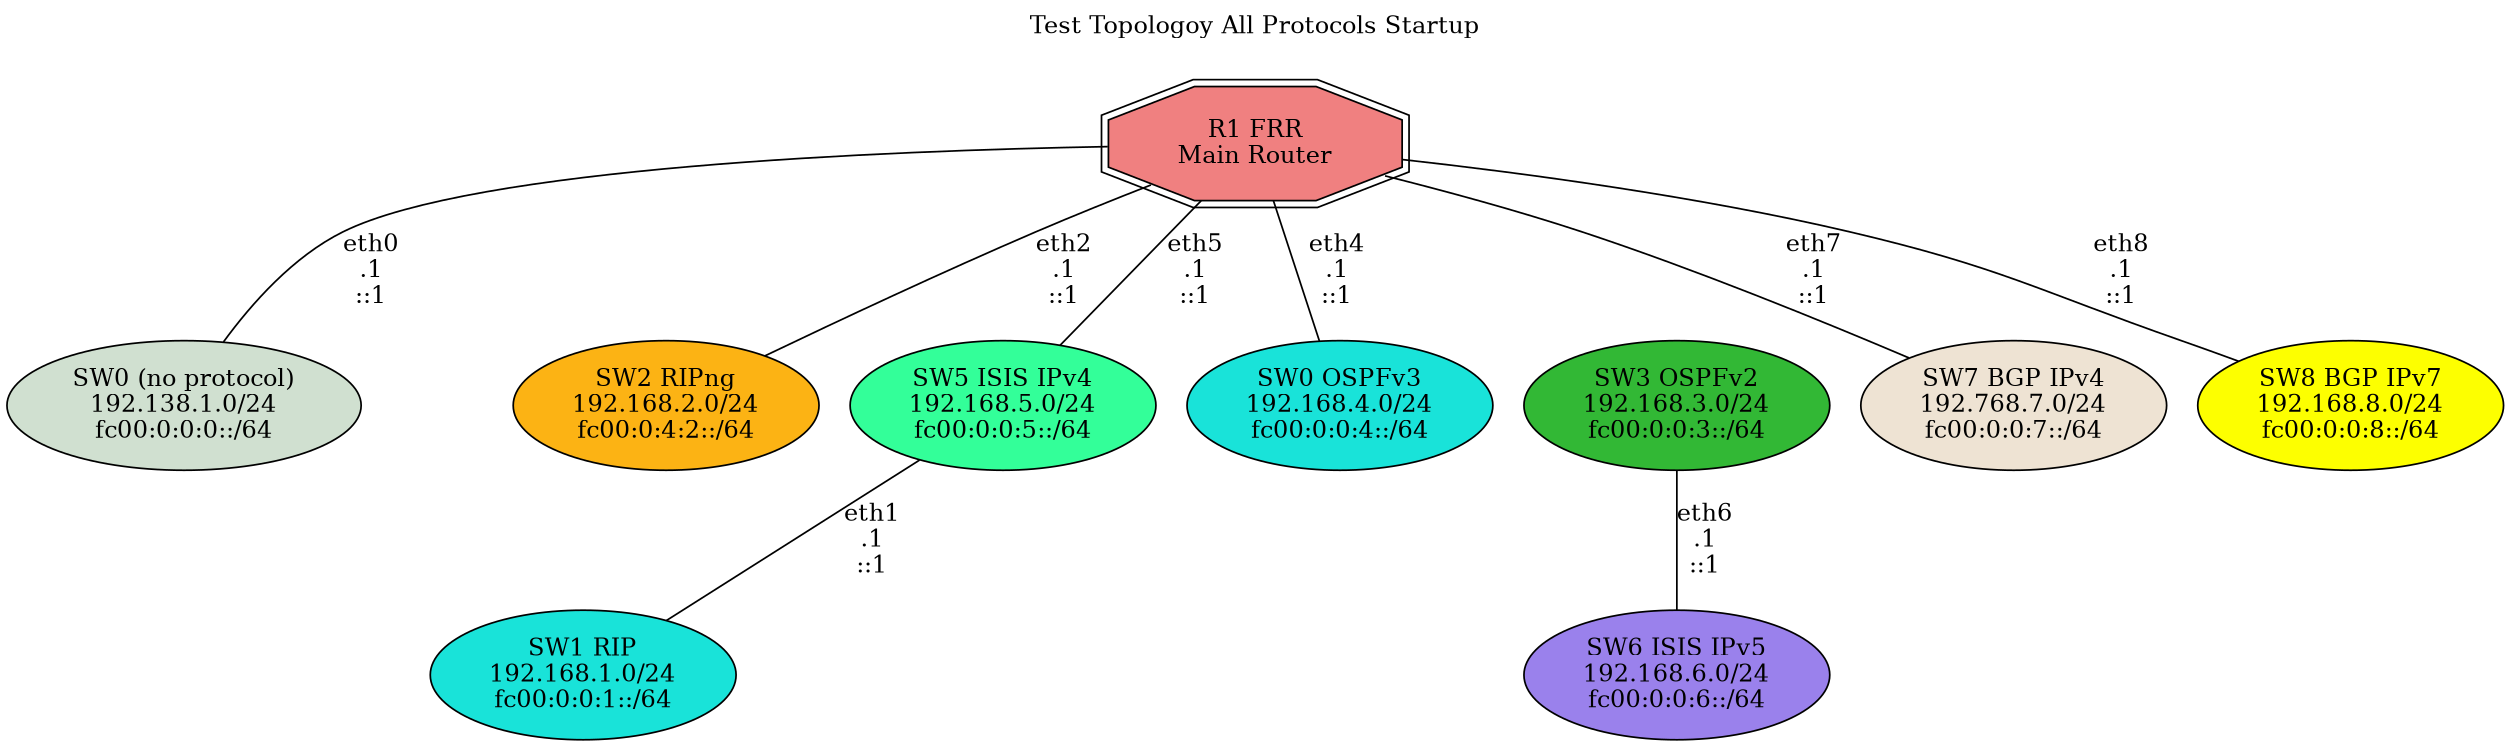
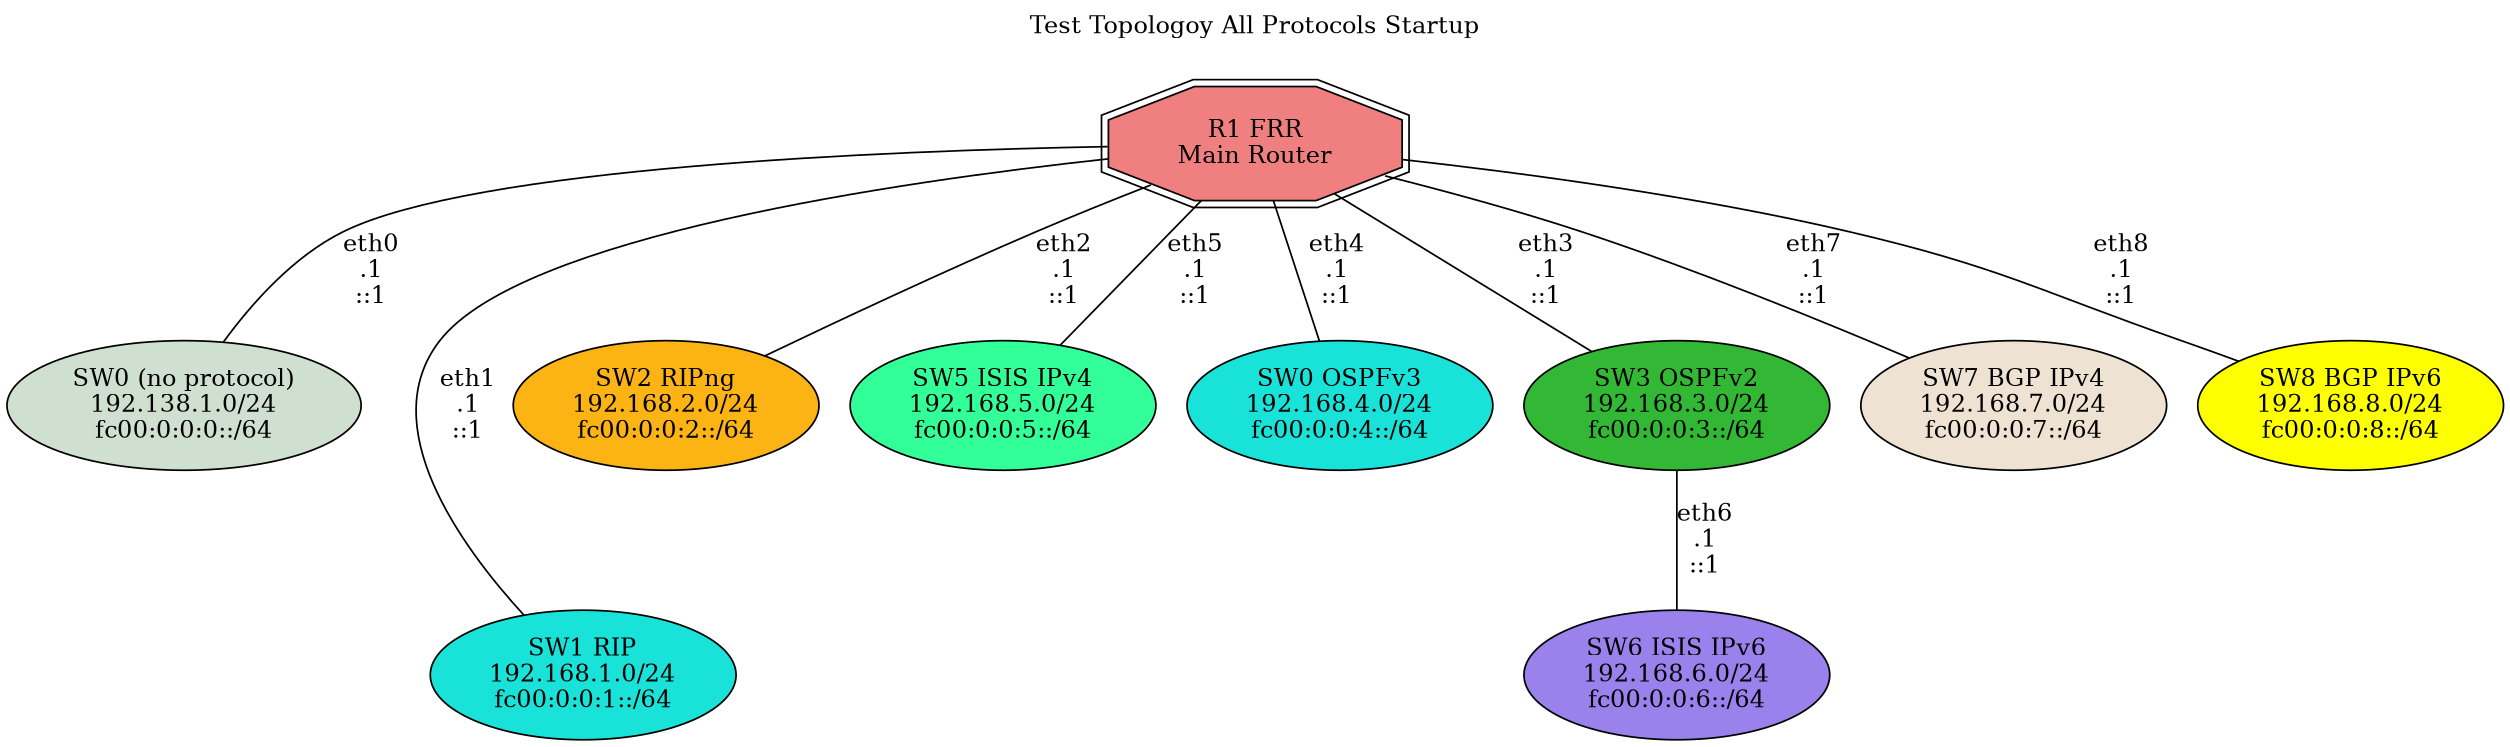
  graph {
    label="Test Topologoy All Protocols Startup"
    labelloc=t
    node [fillcolor="#19e3d9" style=filled]
    n1 [fillcolor="#f08080" label="R1 FRR\nMain Router" shape=doubleoctagon]
    n2 [fillcolor="#d0e0d0" label="SW0 (no protocol)\n192.138.1.0/24\nfc00:0:0:0::/64"]
    n3 [label="SW1 RIP\n192.168.1.0/24\nfc00:0:0:1::/64"]
-   n4 [fillcolor="#fcb314" label="SW2 RIPng\n192.168.2.0/24\nfc00:0:4:2::/64"]
+   n4 [fillcolor="#fcb314" label="SW2 RIPng\n192.168.2.0/24\nfc00:0:0:2::/64"]
    n5 [fillcolor="#32b835" label="SW3 OSPFv2\n192.168.3.0/24\nfc00:0:0:3::/64"]
    n6 [label="SW0 OSPFv3\n192.168.4.0/24\nfc00:0:0:4::/64"]
    n7 [fillcolor="#33ff99" label="SW5 ISIS IPv4\n192.168.5.0/24\nfc00:0:0:5::/64"]
-   n8 [fillcolor="#eee3d3" label="SW7 BGP IPv4\n192.768.7.0/24\nfc00:0:0:7::/64"]
-   n9 [fillcolor="#fdff00" label="SW8 BGP IPv7\n192.168.8.0/24\nfc00:0:0:8::/64"]
-   n10 [fillcolor="#9a81ec" label="SW6 ISIS IPv5\n192.168.6.0/24\nfc00:0:0:6::/64"]
+   n8 [fillcolor="#eee3d3" label="SW7 BGP IPv4\n192.168.7.0/24\nfc00:0:0:7::/64"]
+   n9 [fillcolor="#fdff00" label="SW8 BGP IPv6\n192.168.8.0/24\nfc00:0:0:8::/64"]
+   n10 [fillcolor="#9a81ec" label="SW6 ISIS IPv6\n192.168.6.0/24\nfc00:0:0:6::/64"]
    n1 -- n2 [label="eth0\n.1\n::1"]
-   n7 -- n3 [label="eth1\n.1\n::1"]
+   n1 -- n3 [label="eth1\n.1\n::1"]
    n1 -- n4 [label="eth2\n.1\n::1"]
+   n1 -- n5 [label="eth3\n.1\n::1"]
    n1 -- n6 [label="eth4\n.1\n::1"]
    n1 -- n7 [label="eth5\n.1\n::1"]
    n1 -- n8 [label="eth7\n.1\n::1"]
    n1 -- n9 [label="eth8\n.1\n::1"]
    n5 -- n10 [label="eth6\n.1\n::1"]
  }
